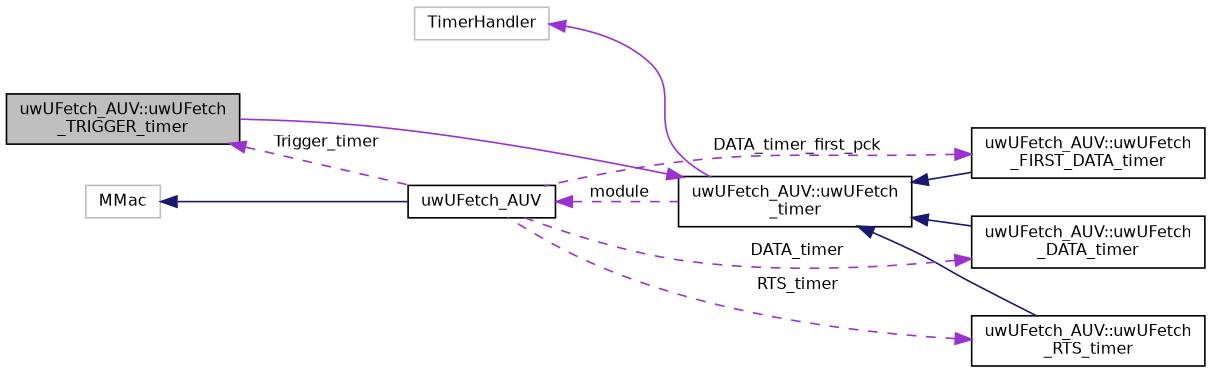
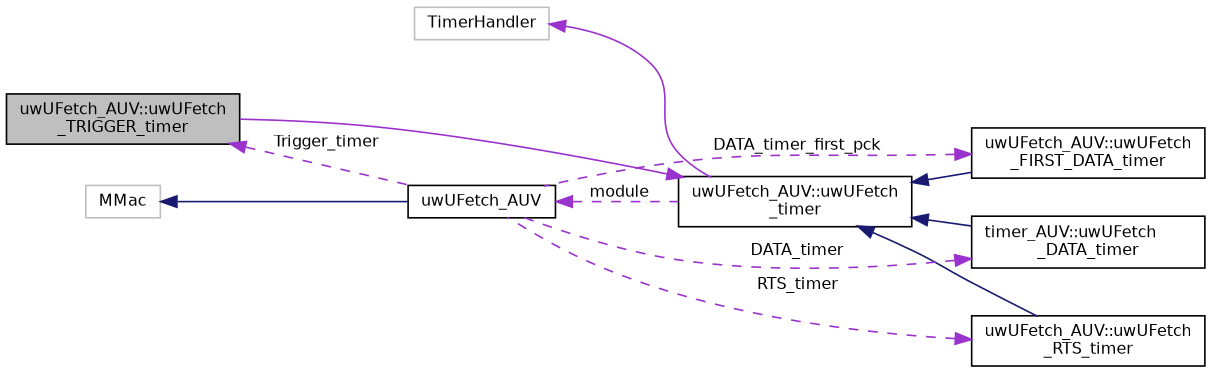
  digraph {
    rankdir=LR
    node [color=black fillcolor=white fontname=Helvetica fontsize=10 shape=record style=filled]
    edge [color=darkorchid3 dir=back fontname=Helvetica fontsize=10 labelfontname=Helvetica labelfontsize=10 style=solid]
    n1 [fillcolor=grey75 fontcolor=black height=0.2 label="uwUFetch_AUV::uwUFetch\l_TRIGGER_timer" width=0.4]
    n2 [height=0.2 label=uwUFetch_AUV width=0.4]
    n3 [height=0.2 label="uwUFetch_AUV::uwUFetch\l_timer" width=0.4]
    n4 [height=0.2 label="uwUFetch_AUV::uwUFetch\l_FIRST_DATA_timer" width=0.4]
    n5 [height=0.2 label="uwUFetch_AUV::uwUFetch\l_RTS_timer" width=0.4]
-   n6 [height=0.2 label="uwUFetch_AUV::uwUFetch\l_DATA_timer" width=0.4]
+   n6 [height=0.2 label="timer_AUV::uwUFetch\l_DATA_timer" width=0.4]
    n7 [color=grey75 height=0.2 label=TimerHandler width=0.4]
    n8 [color=grey75 height=0.2 label=MMac width=0.4]
    n1 -> n2 [label=" Trigger_timer" style=dashed]
    n2 -> n3 [label=" module" style=dashed]
    n3 -> n1
    n3 -> n4 [color=midnightblue]
    n3 -> n5 [color=midnightblue]
    n3 -> n6 [color=midnightblue]
    n4 -> n2 [label=" DATA_timer_first_pck" style=dashed]
    n5 -> n2 [label=" RTS_timer" style=dashed]
    n6 -> n2 [label=" DATA_timer" style=dashed]
    n7 -> n3
    n8 -> n2 [color=midnightblue]
  }
